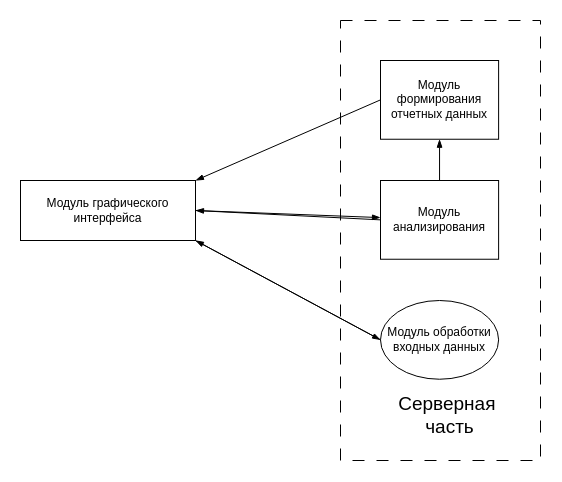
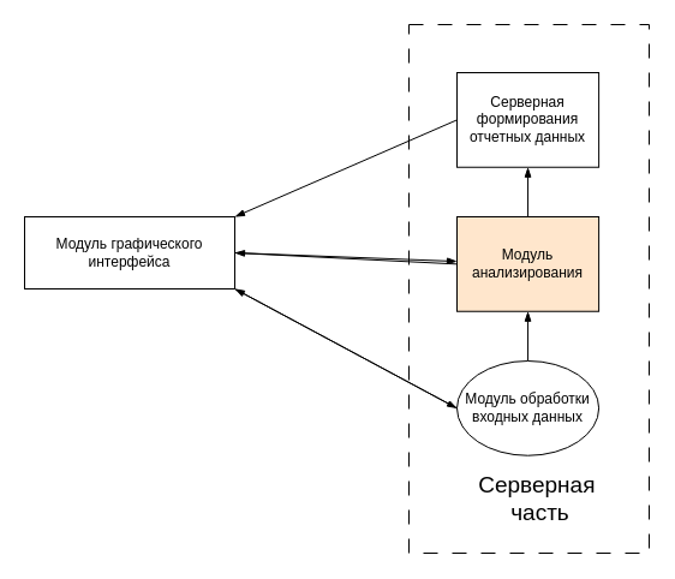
  <mxCell id="0" />
  <mxCell id="1" parent="0" />
  <mxCell id="2" style="edgeStyle=none;html=1;exitX=0;exitY=0.5;exitDx=0;exitDy=0;entryX=1;entryY=0.5;entryDx=0;entryDy=0;endArrow=blockThin;endFill=1;" edge="1" parent="1" source="9" target="12"><mxGeometry relative="1" as="geometry" /></mxCell>
  <mxCell id="3" style="edgeStyle=none;html=1;exitX=0;exitY=0.5;exitDx=0;exitDy=0;entryX=1;entryY=0;entryDx=0;entryDy=0;endArrow=blockThin;endFill=1;" edge="1" parent="1" source="4" target="12"><mxGeometry relative="1" as="geometry" /></mxCell>
- <mxCell id="4" value="Модуль формирования отчетных данных" style="rounded=0;whiteSpace=wrap;html=1;aspect=fixed;" vertex="1" parent="1"><mxGeometry x="380" y="60" width="118.11" height="78.74" as="geometry" /></mxCell>
+ <mxCell id="4" value="Серверная формирования отчетных данных" style="rounded=0;whiteSpace=wrap;html=1;aspect=fixed;" vertex="1" parent="1"><mxGeometry x="380" y="60" width="118.11" height="78.74" as="geometry" /></mxCell>
+ <mxCell id="5" style="edgeStyle=none;html=1;exitX=0.5;exitY=0;exitDx=0;exitDy=0;entryX=0.5;entryY=1;entryDx=0;entryDy=0;endArrow=blockThin;endFill=1;" edge="1" parent="1" source="7" target="9"><mxGeometry relative="1" as="geometry" /></mxCell>
  <mxCell id="6" style="edgeStyle=none;html=1;exitX=0;exitY=0.5;exitDx=0;exitDy=0;entryX=1;entryY=1;entryDx=0;entryDy=0;endArrow=blockThin;endFill=1;" edge="1" parent="1" source="7" target="12"><mxGeometry relative="1" as="geometry" /></mxCell>
  <mxCell id="7" value="Модуль обработки входных данных" style="ellipse;whiteSpace=wrap;html=1;aspect=fixed;" vertex="1" parent="1"><mxGeometry x="380" y="300" width="118.11" height="78.74" as="geometry" /></mxCell>
  <mxCell id="8" style="edgeStyle=none;html=1;exitX=0.5;exitY=0;exitDx=0;exitDy=0;entryX=0.5;entryY=1;entryDx=0;entryDy=0;endArrow=blockThin;endFill=1;" edge="1" parent="1" source="9" target="4"><mxGeometry relative="1" as="geometry" /></mxCell>
- <mxCell id="9" value="Модуль анализирования" style="rounded=0;whiteSpace=wrap;html=1;aspect=fixed;" vertex="1" parent="1"><mxGeometry x="380" y="180" width="118.11" height="78.74" as="geometry" /></mxCell>
+ <mxCell id="9" value="Модуль анализирования" style="rounded=0;whiteSpace=wrap;html=1;aspect=fixed;fillColor=#ffe6cc;" vertex="1" parent="1"><mxGeometry x="380" y="180" width="118.11" height="78.74" as="geometry" /></mxCell>
  <mxCell id="10" style="edgeStyle=none;html=1;exitX=1;exitY=1;exitDx=0;exitDy=0;entryX=0;entryY=0.5;entryDx=0;entryDy=0;rounded=0;curved=0;endArrow=blockThin;endFill=1;" edge="1" parent="1" source="12" target="7"><mxGeometry relative="1" as="geometry"><Array as="points" /></mxGeometry></mxCell>
  <mxCell id="11" style="edgeStyle=none;html=1;exitX=1;exitY=0.5;exitDx=0;exitDy=0;endArrow=blockThin;endFill=1;" edge="1" parent="1" source="12" target="9"><mxGeometry relative="1" as="geometry" /></mxCell>
  <mxCell id="12" value="Модуль графического интерфейса" style="rounded=0;whiteSpace=wrap;html=1;aspect=fixed;" vertex="1" parent="1"><mxGeometry x="20" y="180" width="175" height="60" as="geometry" /></mxCell>
  <mxCell id="13" value="" style="rounded=0;whiteSpace=wrap;html=1;fillColor=none;dashed=1;dashPattern=12 12;" vertex="1" parent="1"><mxGeometry x="340" y="20" width="200" height="440" as="geometry" /></mxCell>
  <mxCell id="14" value="&lt;font style=&quot;font-size: 19px;&quot;&gt;Серверная&amp;nbsp;&lt;/font&gt;&lt;div&gt;&lt;font style=&quot;font-size: 19px;&quot;&gt;часть&lt;/font&gt;&lt;/div&gt;" style="text;html=1;align=center;verticalAlign=middle;resizable=0;points=[];autosize=1;strokeColor=none;fillColor=none;" vertex="1" parent="1"><mxGeometry x="384.05" y="385" width="130" height="60" as="geometry" /></mxCell>
